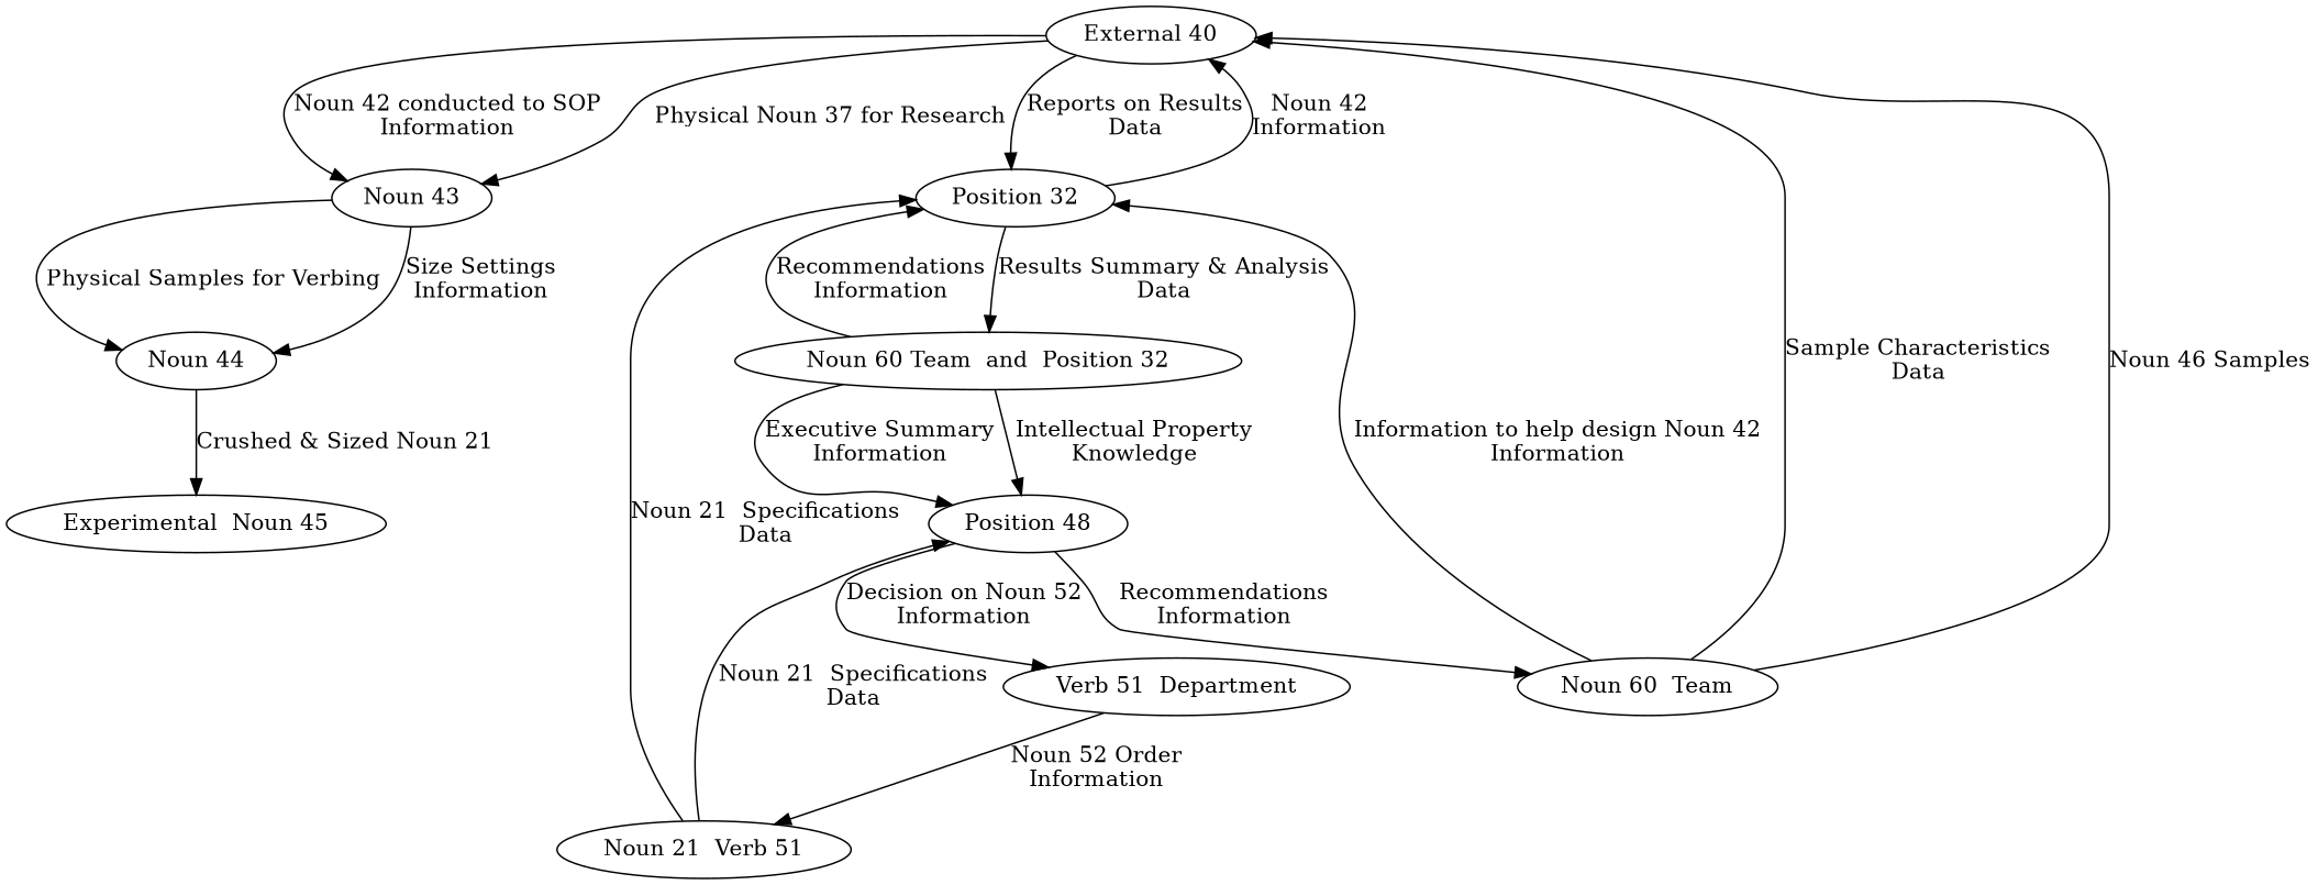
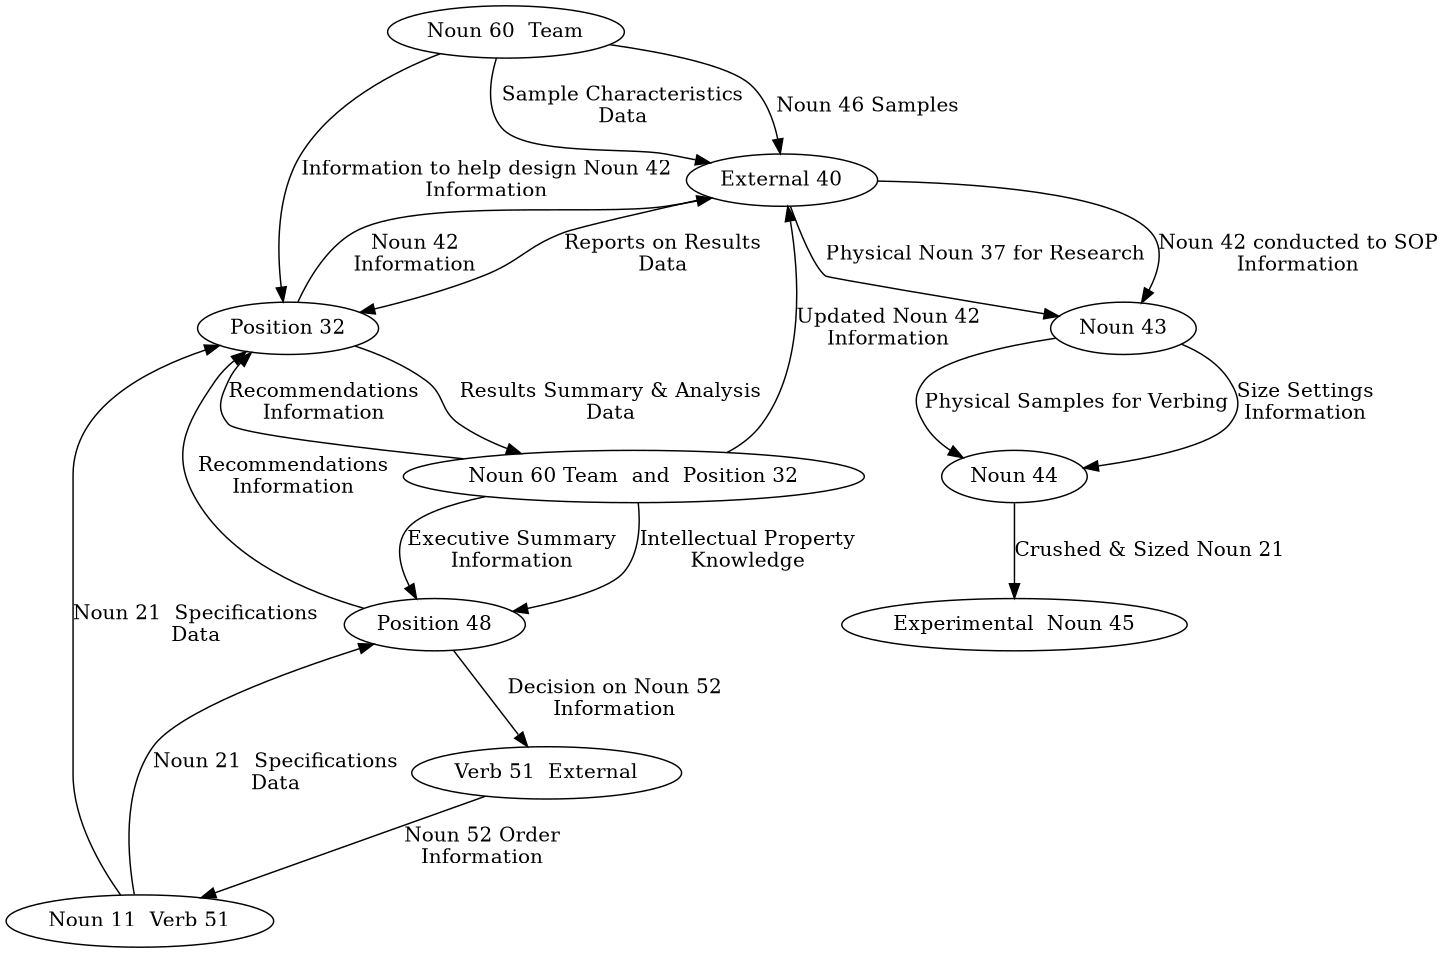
  digraph {
    n1 [label="External 40"]
    n2 [label="Noun 43"]
    n3 [label="Position 32"]
    n4 [label="Noun 44"]
    n5 [label="Noun 60 Team  and  Position 32"]
    n6 [label="Experimental  Noun 45"]
    n7 [label="Position 48"]
    n8 [label="Noun 60  Team"]
-   n9 [label="Verb 51  Department"]
-   n10 [label="Noun 21  Verb 51"]
+   n9 [label="Verb 51  External"]
+   n10 [label="Noun 11  Verb 51"]
    n1 -> n2 [label="Noun 42 conducted to SOP\nInformation"]
    n1 -> n2 [label="Physical Noun 37 for Research"]
    n1 -> n3 [label="Reports on Results\nData"]
    n2 -> n4 [label="Physical Samples for Verbing"]
    n2 -> n4 [label="Size Settings\nInformation"]
    n3 -> n1 [label="Noun 42\nInformation"]
    n3 -> n5 [label="Results Summary & Analysis\nData"]
    n4 -> n6 [label="Crushed & Sized Noun 21"]
+   n5 -> n1 [label="Updated Noun 42\nInformation"]
    n5 -> n3 [label="Recommendations\nInformation"]
    n5 -> n7 [label="Intellectual Property\nKnowledge"]
    n5 -> n7 [label="Executive Summary\nInformation"]
-   n7 -> n8 [label="Recommendations\nInformation"]
+   n7 -> n3 [label="Recommendations\nInformation"]
    n7 -> n9 [label="Decision on Noun 52\nInformation"]
    n8 -> n1 [label="Noun 46 Samples"]
    n8 -> n1 [label="Sample Characteristics\nData"]
    n8 -> n3 [label="Information to help design Noun 42\nInformation"]
    n9 -> n10 [label="Noun 52 Order\nInformation"]
    n10 -> n3 [label="Noun 21  Specifications\nData"]
    n10 -> n7 [label="Noun 21  Specifications\nData"]
  }
